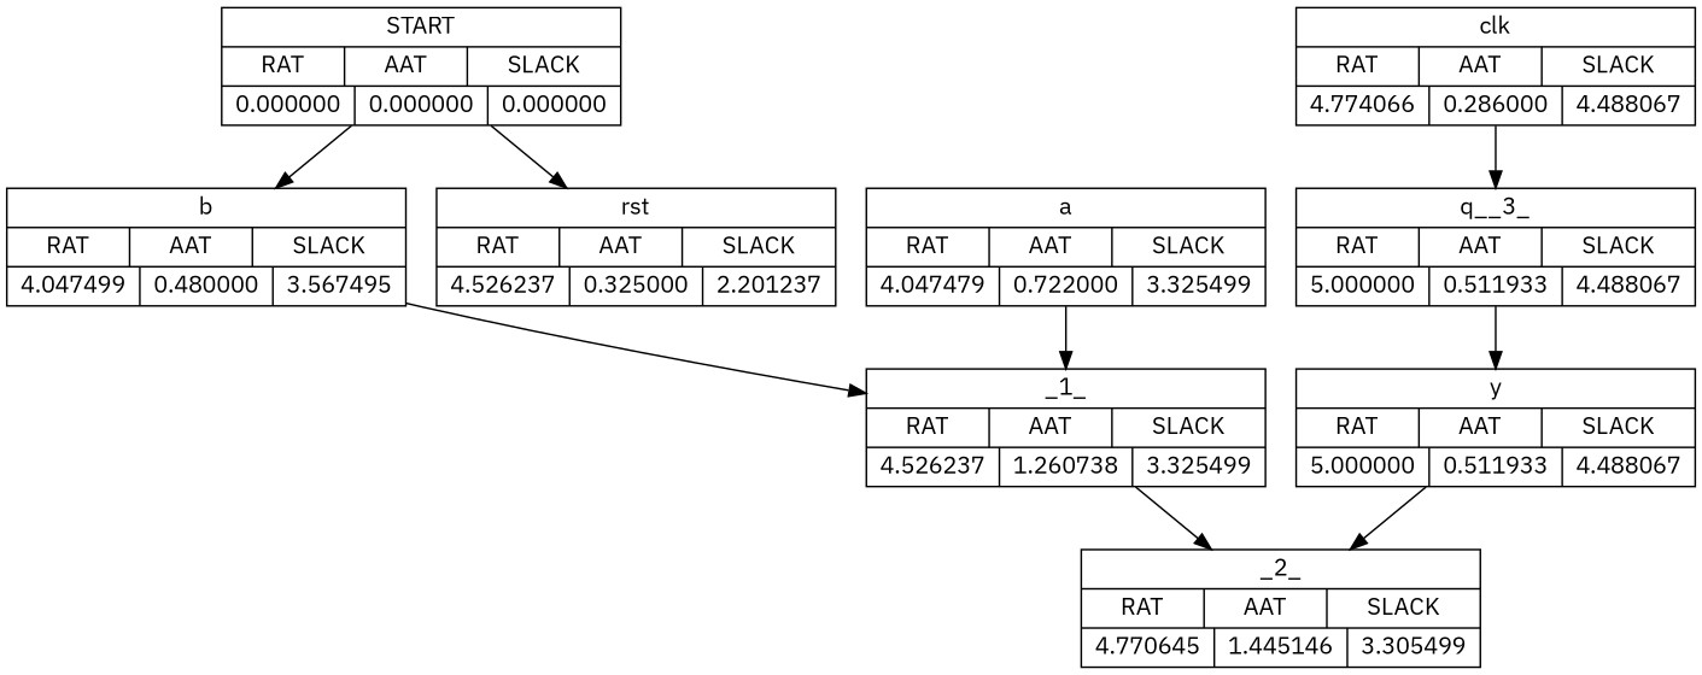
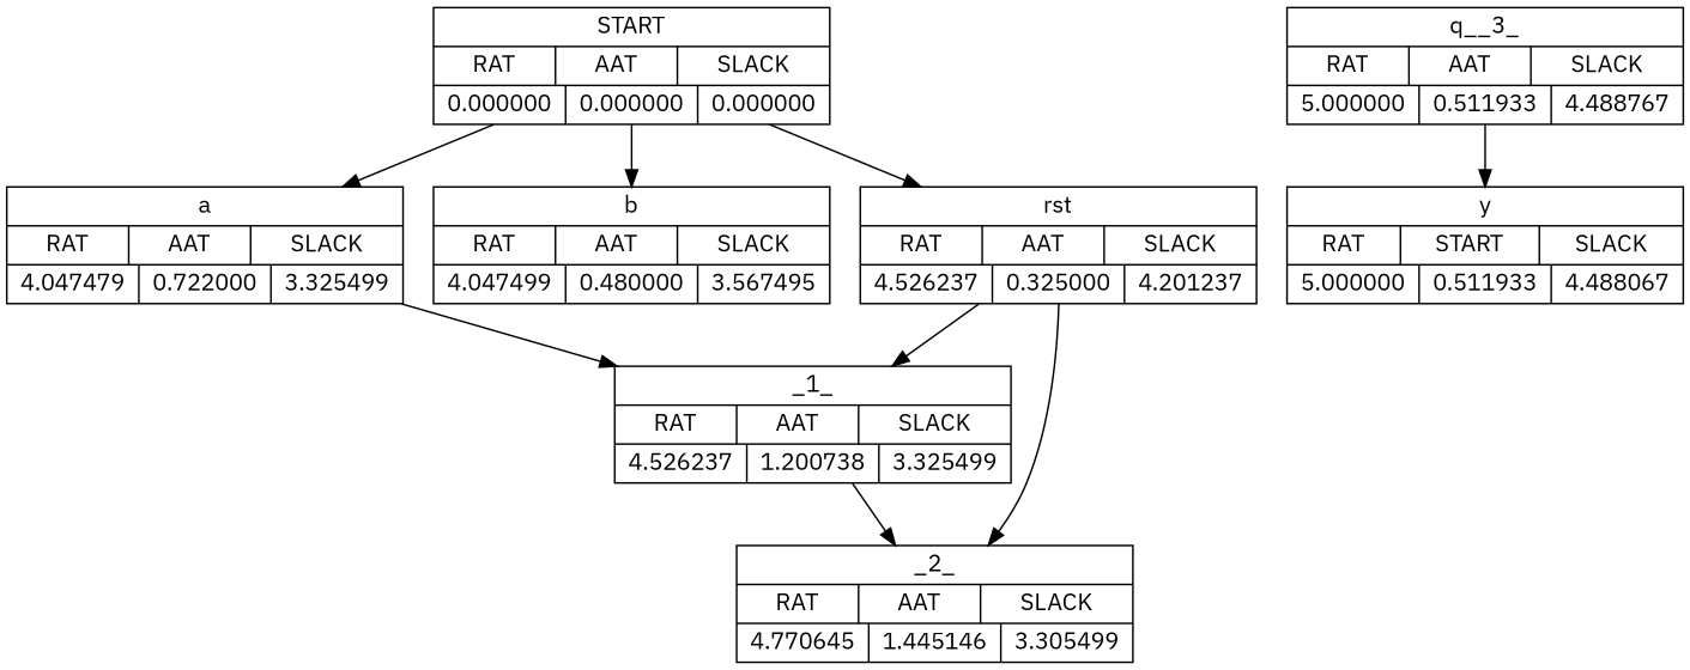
  digraph {
    fontname="IBM Plex Sans"
    node [fontname="IBM Plex Sans" shape=record]
    edge [fontname="IBM Plex Sans"]
    n1 [label="{{START}|{RAT|AAT|SLACK}|{0.000000|0.000000|0.000000}}"]
    n2 [label="{{a}|{RAT|AAT|SLACK}|{4.047479|0.722000|3.325499}}"]
    n3 [label="{{b}|{RAT|AAT|SLACK}|{4.047499|0.480000|3.567495}}"]
-   n4 [label="{{rst}|{RAT|AAT|SLACK}|{4.526237|0.325000|2.201237}}"]
-   n5 [label="{{_1_}|{RAT|AAT|SLACK}|{4.526237|1.260738|3.325499}}"]
-   n6 [label="{{clk}|{RAT|AAT|SLACK}|{4.774066|0.286000|4.488067}}"]
-   n7 [label="{{q__3_}|{RAT|AAT|SLACK}|{5.000000|0.511933|4.488067}}"]
+   n4 [label="{{rst}|{RAT|AAT|SLACK}|{4.526237|0.325000|4.201237}}"]
+   n5 [label="{{_1_}|{RAT|AAT|SLACK}|{4.526237|1.200738|3.325499}}"]
+   n7 [label="{{q__3_}|{RAT|AAT|SLACK}|{5.000000|0.511933|4.488767}}"]
    n8 [label="{{_2_}|{RAT|AAT|SLACK}|{4.770645|1.445146|3.305499}}"]
-   n9 [label="{{y}|{RAT|AAT|SLACK}|{5.000000|0.511933|4.488067}}"]
+   n9 [label="{{y}|{RAT|START|SLACK}|{5.000000|0.511933|4.488067}}"]
+   n1 -> n2
    n1 -> n3
    n1 -> n4
    n2 -> n5
-   n3 -> n5
-   n9 -> n8
+   n4 -> n5
+   n4 -> n8
    n5 -> n8
-   n6 -> n7
    n7 -> n9
  }
